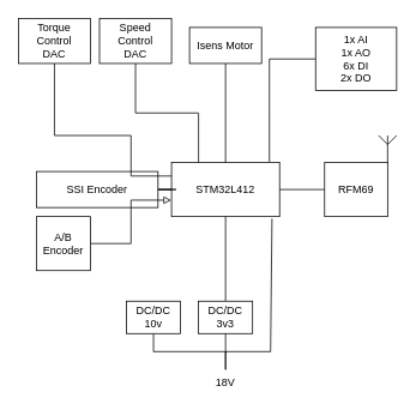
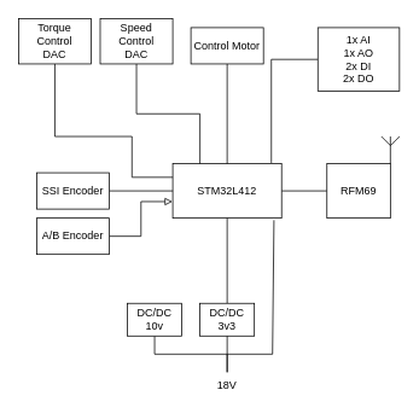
  <mxCell id="0" />
  <mxCell id="1" parent="0" />
  <mxCell id="2" value="" style="edgeStyle=orthogonalEdgeStyle;rounded=0;orthogonalLoop=1;jettySize=auto;html=1;startArrow=none;startFill=0;endArrow=none;endFill=0;" edge="1" parent="1" source="3" target="4"><mxGeometry relative="1" as="geometry" /></mxCell>
  <mxCell id="3" value="STM32L412" style="rounded=0;whiteSpace=wrap;html=1;" vertex="1" parent="1"><mxGeometry x="190" y="180" width="120" height="60" as="geometry" /></mxCell>
  <mxCell id="4" value="RFM69" style="rounded=0;whiteSpace=wrap;html=1;" vertex="1" parent="1"><mxGeometry x="360" y="180" width="70" height="60" as="geometry" /></mxCell>
  <mxCell id="5" value="" style="endArrow=none;html=1;rounded=0;entryX=1;entryY=0;entryDx=0;entryDy=0;" edge="1" parent="1" target="4"><mxGeometry width="50" height="50" relative="1" as="geometry"><mxPoint x="430" y="150" as="sourcePoint" /><mxPoint x="440" y="210" as="targetPoint" /></mxGeometry></mxCell>
  <mxCell id="6" value="" style="endArrow=none;html=1;rounded=0;" edge="1" parent="1"><mxGeometry width="50" height="50" relative="1" as="geometry"><mxPoint x="430" y="160" as="sourcePoint" /><mxPoint x="440" y="150" as="targetPoint" /></mxGeometry></mxCell>
  <mxCell id="7" value="" style="endArrow=none;html=1;rounded=0;" edge="1" parent="1"><mxGeometry width="50" height="50" relative="1" as="geometry"><mxPoint x="430" y="160" as="sourcePoint" /><mxPoint x="420" y="150" as="targetPoint" /><Array as="points"><mxPoint x="430" y="160" /></Array></mxGeometry></mxCell>
  <mxCell id="8" value="" style="edgeStyle=orthogonalEdgeStyle;rounded=0;orthogonalLoop=1;jettySize=auto;html=1;endArrow=none;endFill=0;" edge="1" parent="1" source="9" target="3"><mxGeometry relative="1" as="geometry" /></mxCell>
  <mxCell id="9" value="DC/DC 3v3" style="rounded=0;whiteSpace=wrap;html=1;" vertex="1" parent="1"><mxGeometry x="220" y="334" width="60" height="36" as="geometry" /></mxCell>
  <mxCell id="10" value="" style="edgeStyle=orthogonalEdgeStyle;rounded=0;orthogonalLoop=1;jettySize=auto;html=1;endArrow=none;endFill=0;" edge="1" parent="1" source="11" target="9"><mxGeometry relative="1" as="geometry" /></mxCell>
  <mxCell id="11" value="18V" style="text;html=1;strokeColor=none;fillColor=none;align=center;verticalAlign=middle;whiteSpace=wrap;rounded=0;" vertex="1" parent="1"><mxGeometry x="220" y="410" width="60" height="30" as="geometry" /></mxCell>
  <mxCell id="12" value="" style="edgeStyle=orthogonalEdgeStyle;rounded=0;orthogonalLoop=1;jettySize=auto;html=1;startArrow=none;startFill=0;entryX=0.5;entryY=0;entryDx=0;entryDy=0;endArrow=none;endFill=0;" edge="1" parent="1" source="13" target="3"><mxGeometry relative="1" as="geometry"><mxPoint x="230" y="130" as="targetPoint" /></mxGeometry></mxCell>
- <mxCell id="13" value="Isens Motor" style="rounded=0;whiteSpace=wrap;html=1;" vertex="1" parent="1"><mxGeometry x="210" y="30" width="80" height="40" as="geometry" /></mxCell>
+ <mxCell id="13" value="Control Motor" style="rounded=0;whiteSpace=wrap;html=1;" vertex="1" parent="1"><mxGeometry x="210" y="30" width="80" height="40" as="geometry" /></mxCell>
  <mxCell id="14" style="edgeStyle=orthogonalEdgeStyle;rounded=0;orthogonalLoop=1;jettySize=auto;html=1;entryX=0.25;entryY=0;entryDx=0;entryDy=0;startArrow=none;startFill=0;endArrow=none;endFill=0;" edge="1" parent="1" source="15" target="3"><mxGeometry relative="1" as="geometry" /></mxCell>
  <mxCell id="15" value="Speed &lt;br&gt;Control&lt;br&gt;DAC" style="rounded=0;whiteSpace=wrap;html=1;" vertex="1" parent="1"><mxGeometry x="110" y="20" width="80" height="50" as="geometry" /></mxCell>
  <mxCell id="16" value="" style="edgeStyle=orthogonalEdgeStyle;rounded=0;orthogonalLoop=1;jettySize=auto;html=1;startArrow=none;startFill=0;endArrow=none;endFill=0;" edge="1" parent="1" source="17" target="3"><mxGeometry relative="1" as="geometry" /></mxCell>
- <mxCell id="17" value="SSI Encoder" style="rounded=0;whiteSpace=wrap;html=1;" vertex="1" parent="1"><mxGeometry x="40" y="190" width="135" height="40" as="geometry" /></mxCell>
+ <mxCell id="17" value="SSI Encoder" style="rounded=0;whiteSpace=wrap;html=1;" vertex="1" parent="1"><mxGeometry x="40" y="190" width="80" height="40" as="geometry" /></mxCell>
  <mxCell id="18" style="edgeStyle=orthogonalEdgeStyle;rounded=0;orthogonalLoop=1;jettySize=auto;html=1;entryX=-0.003;entryY=0.697;entryDx=0;entryDy=0;entryPerimeter=0;startArrow=none;startFill=0;endArrow=block;endFill=0;" edge="1" parent="1" source="19" target="3"><mxGeometry relative="1" as="geometry" /></mxCell>
- <mxCell id="19" value="A/B Encoder" style="rounded=0;whiteSpace=wrap;html=1;" vertex="1" parent="1"><mxGeometry x="40" y="240" width="60" height="60" as="geometry" /></mxCell>
+ <mxCell id="19" value="A/B Encoder" style="rounded=0;whiteSpace=wrap;html=1;" vertex="1" parent="1"><mxGeometry x="40" y="240" width="80" height="40" as="geometry" /></mxCell>
  <mxCell id="20" style="edgeStyle=orthogonalEdgeStyle;rounded=0;orthogonalLoop=1;jettySize=auto;html=1;entryX=0.906;entryY=-0.014;entryDx=0;entryDy=0;entryPerimeter=0;startArrow=none;startFill=0;endArrow=none;endFill=0;" edge="1" parent="1" source="21" target="3"><mxGeometry relative="1" as="geometry" /></mxCell>
- <mxCell id="21" value="1x AI&lt;br&gt;1x AO&lt;br&gt;6x DI&lt;br&gt;2x DO" style="rounded=0;whiteSpace=wrap;html=1;" vertex="1" parent="1"><mxGeometry x="350" y="30" width="90" height="70" as="geometry" /></mxCell>
+ <mxCell id="21" value="1x AI&lt;br&gt;1x AO&lt;br&gt;2x DI&lt;br&gt;2x DO" style="rounded=0;whiteSpace=wrap;html=1;" vertex="1" parent="1"><mxGeometry x="350" y="30" width="90" height="70" as="geometry" /></mxCell>
  <mxCell id="22" style="edgeStyle=orthogonalEdgeStyle;rounded=0;orthogonalLoop=1;jettySize=auto;html=1;exitX=0.5;exitY=1;exitDx=0;exitDy=0;entryX=0.5;entryY=0;entryDx=0;entryDy=0;startArrow=none;startFill=0;endArrow=none;endFill=0;" edge="1" parent="1" source="23" target="11"><mxGeometry relative="1" as="geometry" /></mxCell>
  <mxCell id="23" value="DC/DC&lt;br&gt;10v" style="rounded=0;whiteSpace=wrap;html=1;" vertex="1" parent="1"><mxGeometry x="140" y="334" width="60" height="36" as="geometry" /></mxCell>
  <mxCell id="24" value="" style="endArrow=none;html=1;rounded=0;entryX=0.93;entryY=1.038;entryDx=0;entryDy=0;entryPerimeter=0;" edge="1" parent="1" target="3"><mxGeometry width="50" height="50" relative="1" as="geometry"><mxPoint x="250" y="390" as="sourcePoint" /><mxPoint x="360" y="240" as="targetPoint" /><Array as="points"><mxPoint x="300" y="390" /></Array></mxGeometry></mxCell>
  <mxCell id="25" style="edgeStyle=orthogonalEdgeStyle;rounded=0;orthogonalLoop=1;jettySize=auto;html=1;entryX=0;entryY=0.25;entryDx=0;entryDy=0;startArrow=none;startFill=0;endArrow=none;endFill=0;" edge="1" parent="1" source="26" target="3"><mxGeometry relative="1" as="geometry"><Array as="points"><mxPoint x="60" y="150" /><mxPoint x="145" y="150" /><mxPoint x="145" y="195" /></Array></mxGeometry></mxCell>
  <mxCell id="26" value="Torque Control&lt;br&gt;DAC" style="rounded=0;whiteSpace=wrap;html=1;" vertex="1" parent="1"><mxGeometry x="20" y="20" width="80" height="50" as="geometry" /></mxCell>
